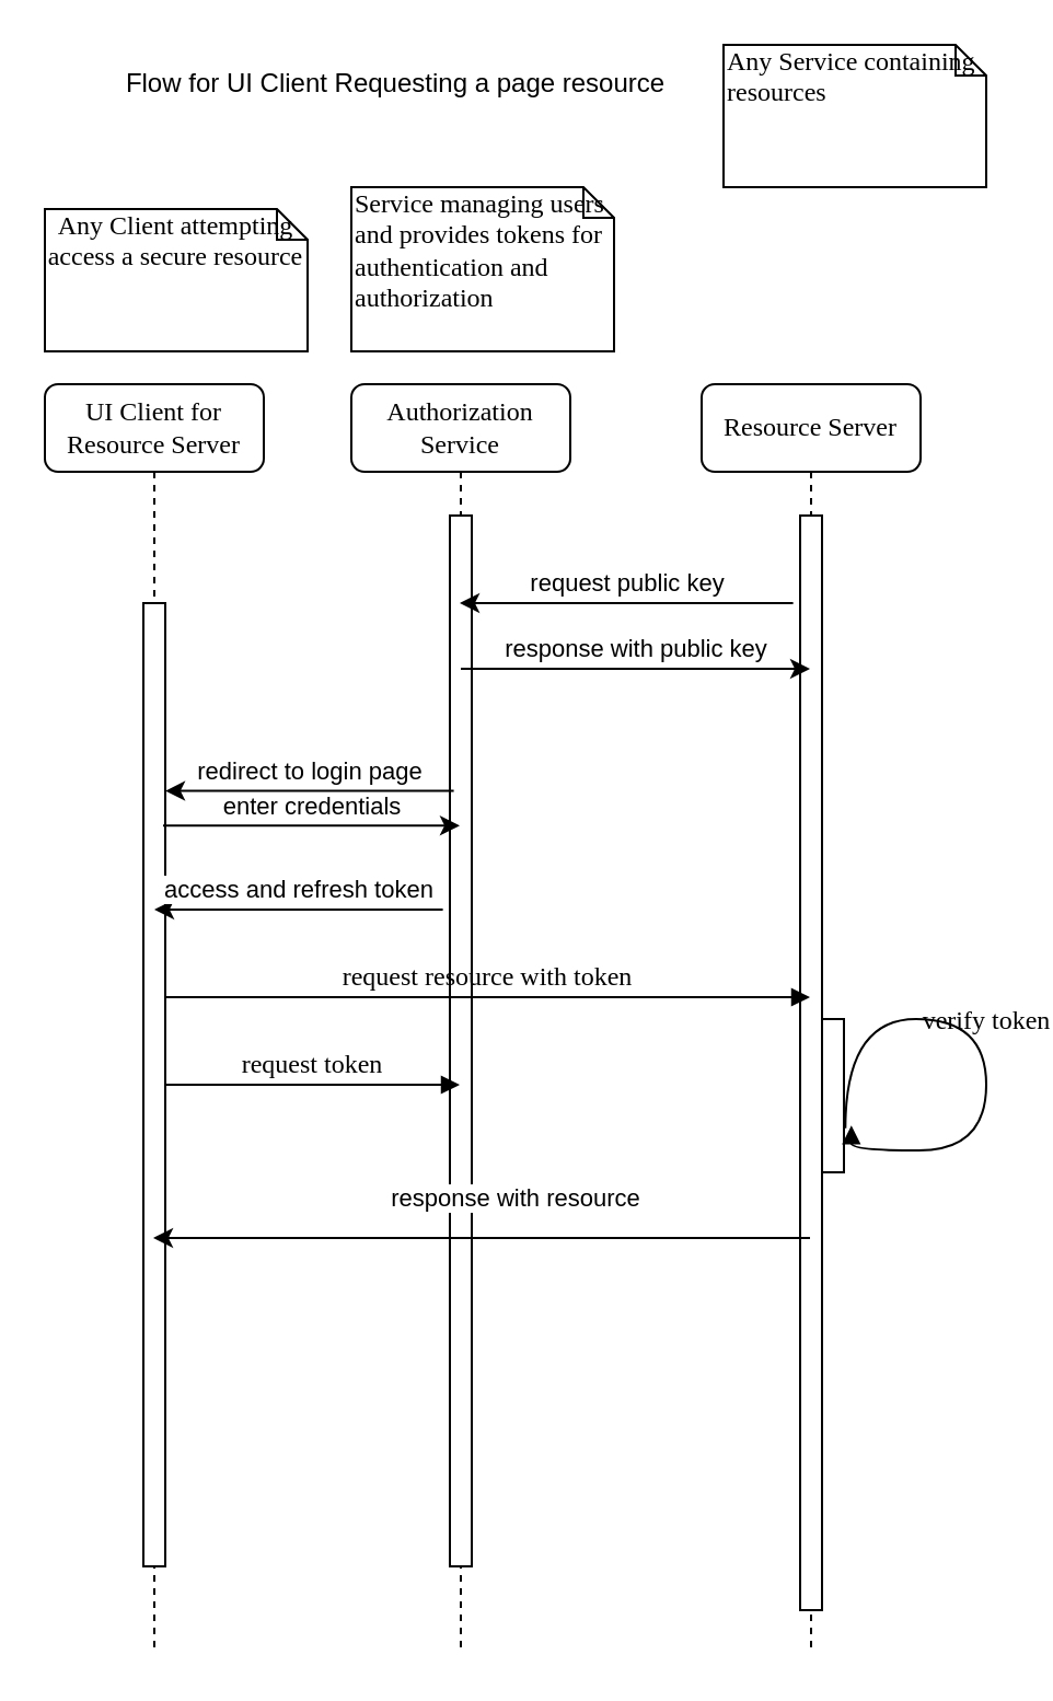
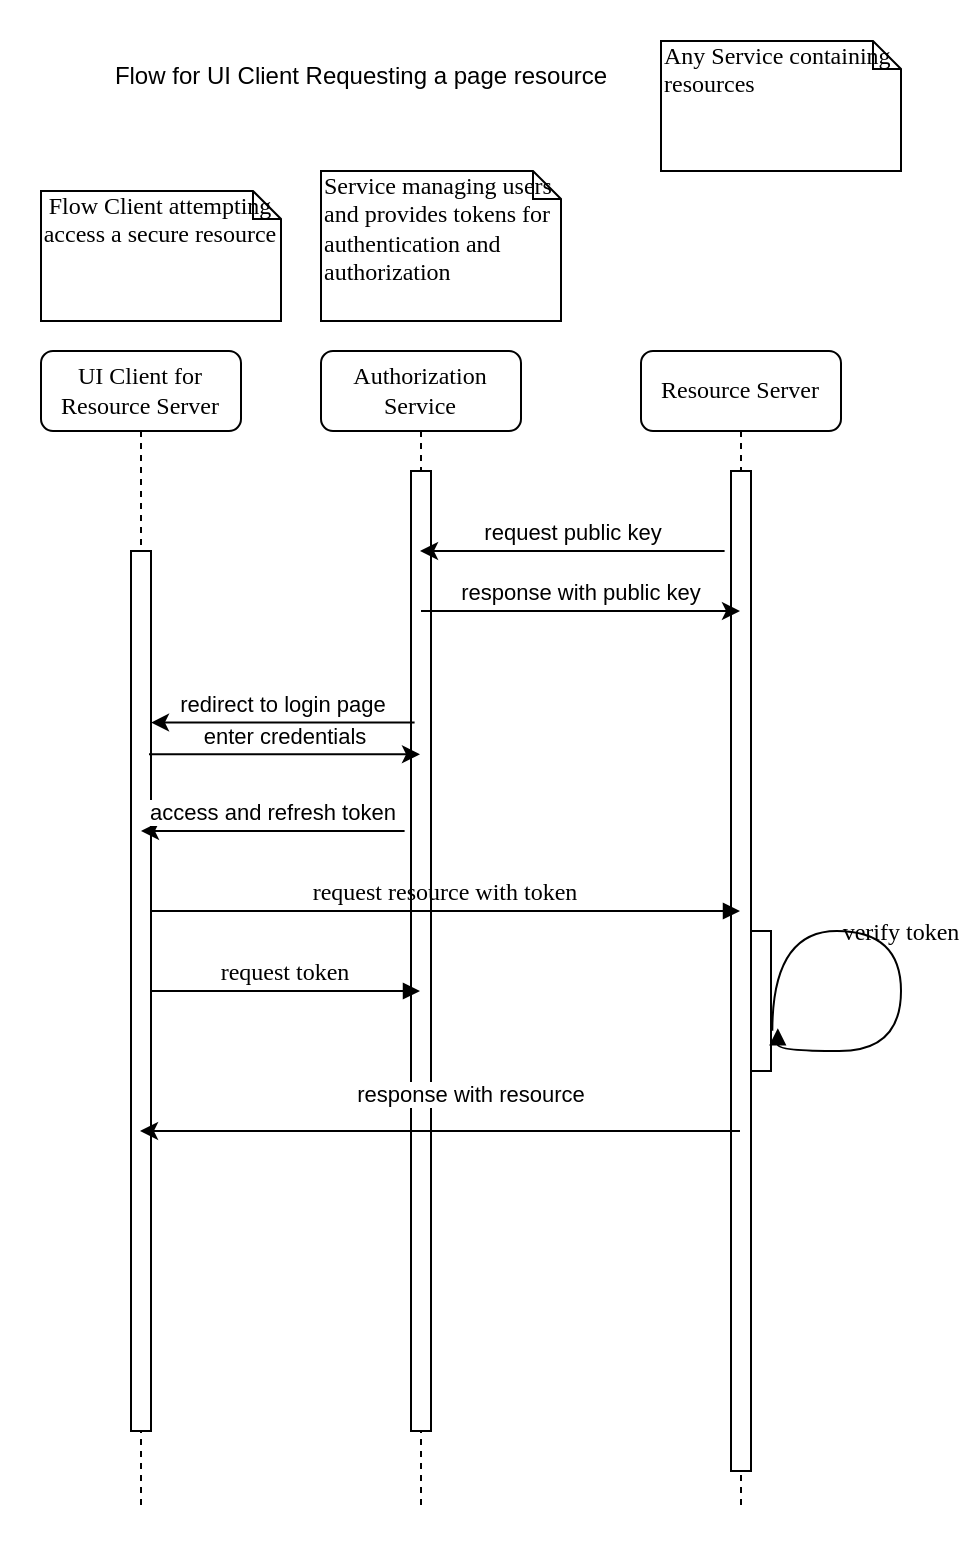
  <mxCell id="0" />
  <mxCell id="1" parent="0" />
  <mxCell id="2" value="Authorization Service" style="shape=umlLifeline;perimeter=lifelinePerimeter;whiteSpace=wrap;html=1;container=1;collapsible=0;recursiveResize=0;outlineConnect=0;rounded=1;shadow=0;comic=0;labelBackgroundColor=none;strokeWidth=1;fontFamily=Verdana;fontSize=12;align=center;" vertex="1" parent="1"><mxGeometry x="160" y="175" width="100" height="580" as="geometry" /></mxCell>
  <mxCell id="3" value="" style="html=1;points=[];perimeter=orthogonalPerimeter;rounded=0;shadow=0;comic=0;labelBackgroundColor=none;strokeWidth=1;fontFamily=Verdana;fontSize=12;align=center;" vertex="1" parent="2"><mxGeometry x="45" y="60" width="10" height="480" as="geometry" /></mxCell>
  <mxCell id="4" value="Resource Server" style="shape=umlLifeline;perimeter=lifelinePerimeter;whiteSpace=wrap;html=1;container=1;collapsible=0;recursiveResize=0;outlineConnect=0;rounded=1;shadow=0;comic=0;labelBackgroundColor=none;strokeWidth=1;fontFamily=Verdana;fontSize=12;align=center;" vertex="1" parent="1"><mxGeometry x="320" y="175" width="100" height="580" as="geometry" /></mxCell>
  <mxCell id="5" value="" style="html=1;points=[];perimeter=orthogonalPerimeter;rounded=0;shadow=0;comic=0;labelBackgroundColor=none;strokeWidth=1;fontFamily=Verdana;fontSize=12;align=center;" vertex="1" parent="4"><mxGeometry x="45" y="60" width="10" height="500" as="geometry" /></mxCell>
  <mxCell id="6" value="UI Client for Resource Server" style="shape=umlLifeline;perimeter=lifelinePerimeter;whiteSpace=wrap;html=1;container=1;collapsible=0;recursiveResize=0;outlineConnect=0;rounded=1;shadow=0;comic=0;labelBackgroundColor=none;strokeWidth=1;fontFamily=Verdana;fontSize=12;align=center;" vertex="1" parent="1"><mxGeometry x="20" y="175" width="100" height="580" as="geometry" /></mxCell>
  <mxCell id="7" value="" style="html=1;points=[];perimeter=orthogonalPerimeter;rounded=0;shadow=0;comic=0;labelBackgroundColor=none;strokeWidth=1;fontFamily=Verdana;fontSize=12;align=center;" vertex="1" parent="6"><mxGeometry x="45" y="100" width="10" height="440" as="geometry" /></mxCell>
  <mxCell id="8" value="request resource with token" style="html=1;verticalAlign=bottom;endArrow=block;labelBackgroundColor=none;fontFamily=Verdana;fontSize=12;" edge="1" parent="1" source="7" target="4"><mxGeometry relative="1" as="geometry"><mxPoint x="430" y="515" as="sourcePoint" /><Array as="points"><mxPoint x="90" y="455" /></Array></mxGeometry></mxCell>
  <mxCell id="9" value="request token" style="html=1;verticalAlign=bottom;endArrow=block;labelBackgroundColor=none;fontFamily=Verdana;fontSize=12;edgeStyle=elbowEdgeStyle;elbow=vertical;" edge="1" parent="1" source="7" target="2"><mxGeometry relative="1" as="geometry"><mxPoint x="140" y="285" as="sourcePoint" /><Array as="points"><mxPoint x="170" y="315" /></Array></mxGeometry></mxCell>
  <mxCell id="10" value="" style="html=1;points=[];perimeter=orthogonalPerimeter;rounded=0;shadow=0;comic=0;labelBackgroundColor=none;strokeWidth=1;fontFamily=Verdana;fontSize=12;align=center;" vertex="1" parent="1"><mxGeometry x="375" y="465" width="10" height="70" as="geometry" /></mxCell>
  <mxCell id="11" value="verify token" style="html=1;verticalAlign=bottom;endArrow=block;labelBackgroundColor=none;fontFamily=Verdana;fontSize=12;elbow=vertical;edgeStyle=orthogonalEdgeStyle;curved=1;exitX=1.066;exitY=0.713;exitPerimeter=0;entryX=1.34;entryY=0.694;entryDx=0;entryDy=0;entryPerimeter=0;" edge="1" parent="1" source="10" target="10"><mxGeometry relative="1" as="geometry"><mxPoint x="530.333" y="445" as="sourcePoint" /><mxPoint x="515" y="484" as="targetPoint" /><Array as="points"><mxPoint x="386" y="465" /><mxPoint x="450" y="465" /><mxPoint x="450" y="525" /><mxPoint x="388" y="525" /></Array></mxGeometry></mxCell>
- <mxCell id="12" value="Any Client attempting access a secure resource" style="shape=note;whiteSpace=wrap;html=1;size=14;verticalAlign=top;align=center;spacingTop=-6;rounded=0;shadow=0;comic=0;labelBackgroundColor=none;strokeWidth=1;fontFamily=Verdana;fontSize=12" vertex="1" parent="1"><mxGeometry x="20" y="95" width="120" height="65" as="geometry" /></mxCell>
+ <mxCell id="12" value="Flow Client attempting access a secure resource" style="shape=note;whiteSpace=wrap;html=1;size=14;verticalAlign=top;align=center;spacingTop=-6;rounded=0;shadow=0;comic=0;labelBackgroundColor=none;strokeWidth=1;fontFamily=Verdana;fontSize=12" vertex="1" parent="1"><mxGeometry x="20" y="95" width="120" height="65" as="geometry" /></mxCell>
  <mxCell id="13" value="Service managing users and provides tokens for authentication and authorization" style="shape=note;whiteSpace=wrap;html=1;size=14;verticalAlign=top;align=left;spacingTop=-6;rounded=0;shadow=0;comic=0;labelBackgroundColor=none;strokeWidth=1;fontFamily=Verdana;fontSize=12" vertex="1" parent="1"><mxGeometry x="160" y="85" width="120" height="75" as="geometry" /></mxCell>
  <mxCell id="14" value="Any Service containing resources" style="shape=note;whiteSpace=wrap;html=1;size=14;verticalAlign=top;align=left;spacingTop=-6;rounded=0;shadow=0;comic=0;labelBackgroundColor=none;strokeWidth=1;fontFamily=Verdana;fontSize=12" vertex="1" parent="1"><mxGeometry x="330" y="20" width="120" height="65" as="geometry" /></mxCell>
  <mxCell id="15" value="redirect to login page" style="endArrow=classic;html=1;exitX=0.18;exitY=0.262;exitDx=0;exitDy=0;exitPerimeter=0;labelPosition=center;verticalLabelPosition=top;align=center;verticalAlign=bottom;" edge="1" parent="1" source="3" target="7"><mxGeometry width="50" height="50" relative="1" as="geometry"><mxPoint x="440" y="445" as="sourcePoint" /><mxPoint x="80" y="335" as="targetPoint" /></mxGeometry></mxCell>
  <mxCell id="16" value="enter credentials" style="endArrow=classic;html=1;exitX=0.9;exitY=0.231;exitDx=0;exitDy=0;exitPerimeter=0;labelPosition=center;verticalLabelPosition=top;align=center;verticalAlign=bottom;" edge="1" parent="1" source="7" target="2"><mxGeometry width="50" height="50" relative="1" as="geometry"><mxPoint x="440" y="445" as="sourcePoint" /><mxPoint x="490" y="395" as="targetPoint" /></mxGeometry></mxCell>
  <mxCell id="17" value="access and refresh token" style="endArrow=classic;html=1;exitX=0.18;exitY=0.262;exitDx=0;exitDy=0;exitPerimeter=0;labelPosition=center;verticalLabelPosition=top;align=center;verticalAlign=bottom;" edge="1" parent="1"><mxGeometry width="50" height="50" relative="1" as="geometry"><mxPoint x="201.8" y="415" as="sourcePoint" /><mxPoint x="70" y="415" as="targetPoint" /></mxGeometry></mxCell>
  <mxCell id="18" value="response with resource" style="endArrow=classic;html=1;labelPosition=center;verticalLabelPosition=top;align=center;verticalAlign=bottom;" edge="1" parent="1" source="4" target="6"><mxGeometry x="-0.098" y="-9" width="50" height="50" relative="1" as="geometry"><mxPoint x="361.8" y="534" as="sourcePoint" /><mxPoint x="230" y="534" as="targetPoint" /><Array as="points"><mxPoint x="160" y="565" /></Array><mxPoint as="offset" /></mxGeometry></mxCell>
  <mxCell id="19" value="Flow for UI Client Requesting a page resource" style="text;html=1;align=center;verticalAlign=middle;resizable=0;points=[];autosize=1;" vertex="1" parent="1"><mxGeometry x="40" y="28" width="280" height="20" as="geometry" /></mxCell>
  <mxCell id="20" value="request public key" style="endArrow=classic;html=1;exitX=0.18;exitY=0.262;exitDx=0;exitDy=0;exitPerimeter=0;labelPosition=center;verticalLabelPosition=top;align=center;verticalAlign=bottom;" edge="1" parent="1" target="2"><mxGeometry width="50" height="50" relative="1" as="geometry"><mxPoint x="361.8" y="275" as="sourcePoint" /><mxPoint x="230" y="275" as="targetPoint" /></mxGeometry></mxCell>
  <mxCell id="21" value="response with public key" style="endArrow=classic;html=1;exitX=0.9;exitY=0.231;exitDx=0;exitDy=0;exitPerimeter=0;labelPosition=center;verticalLabelPosition=top;align=center;verticalAlign=bottom;" edge="1" parent="1" target="4"><mxGeometry width="50" height="50" relative="1" as="geometry"><mxPoint x="210" y="305" as="sourcePoint" /><mxPoint x="345.5" y="305" as="targetPoint" /></mxGeometry></mxCell>
